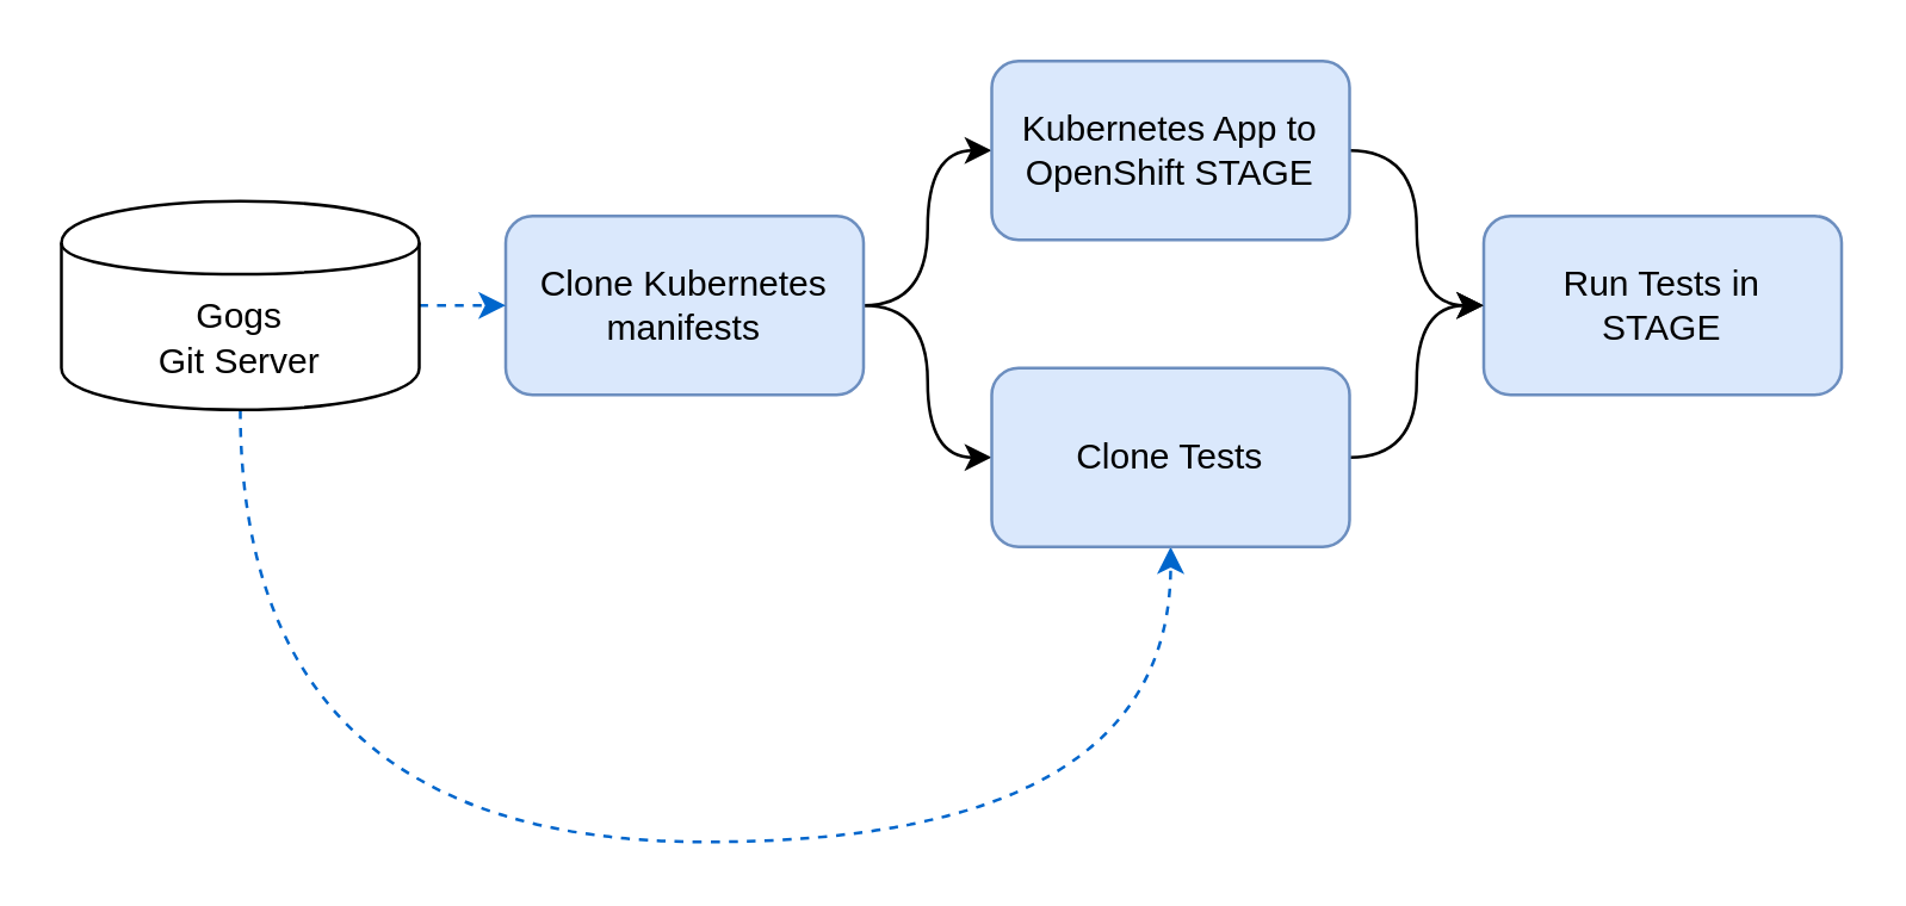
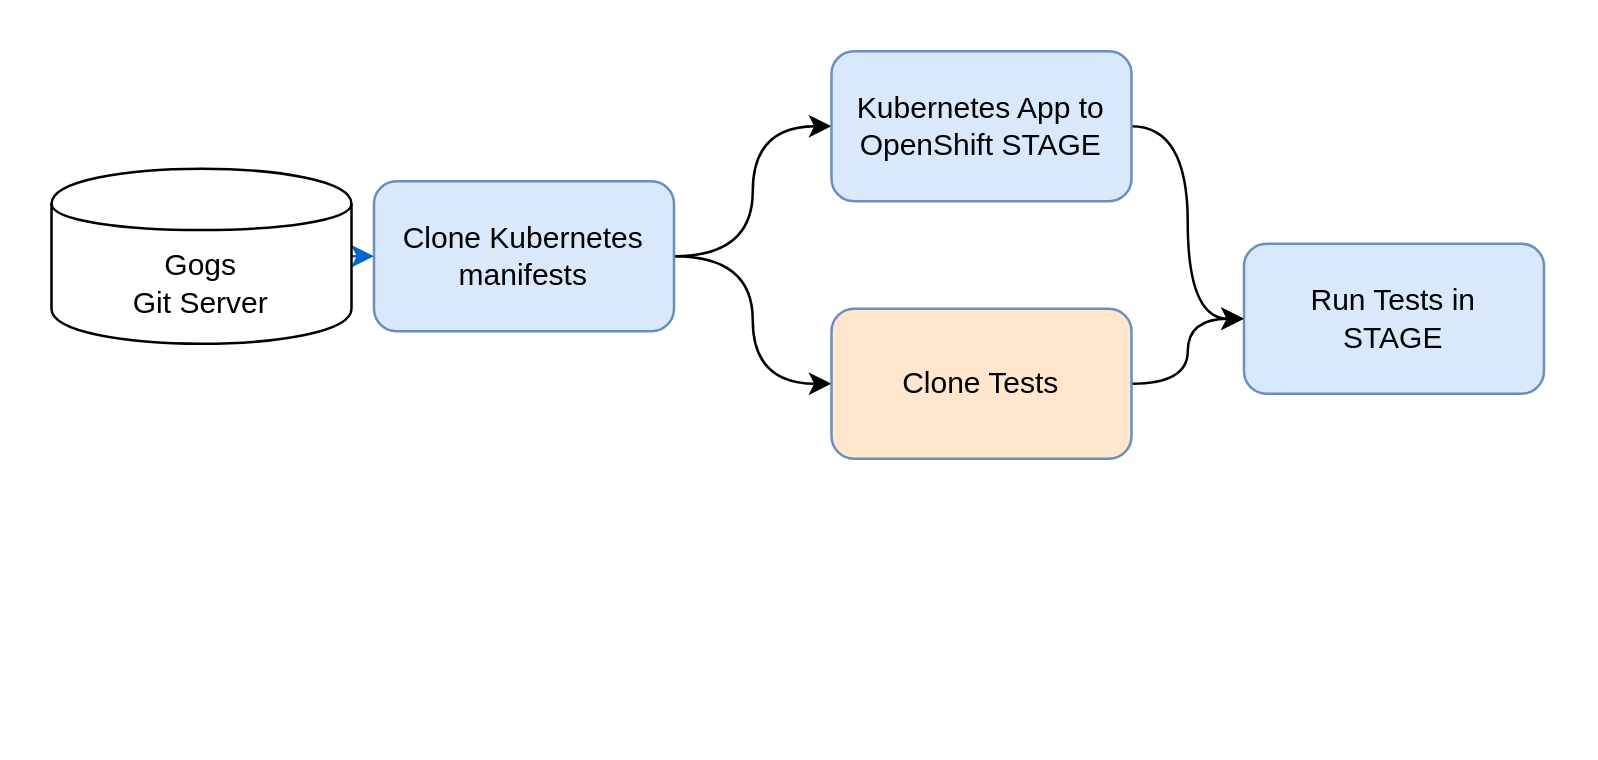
  <mxCell id="0" />
  <mxCell id="1" parent="0" />
  <mxCell id="2" style="edgeStyle=orthogonalEdgeStyle;rounded=0;orthogonalLoop=1;jettySize=auto;html=1;exitX=1;exitY=0.5;exitDx=0;exitDy=0;entryX=0;entryY=0.5;entryDx=0;entryDy=0;elbow=vertical;curved=1;" parent="1" source="4" target="12" edge="1"><mxGeometry relative="1" as="geometry" /></mxCell>
  <mxCell id="3" style="edgeStyle=orthogonalEdgeStyle;curved=1;rounded=0;orthogonalLoop=1;jettySize=auto;html=1;exitX=1;exitY=0.5;exitDx=0;exitDy=0;entryX=0;entryY=0.5;entryDx=0;entryDy=0;" parent="1" source="4" target="11" edge="1"><mxGeometry relative="1" as="geometry" /></mxCell>
- <mxCell id="4" value="Clone Kubernetes manifests" style="rounded=1;whiteSpace=wrap;html=1;fillColor=#dae8fc;strokeColor=#6c8ebf;" parent="1" vertex="1"><mxGeometry x="169" y="72" width="120" height="60" as="geometry" /></mxCell>
+ <mxCell id="4" value="Clone Kubernetes manifests" style="rounded=1;whiteSpace=wrap;html=1;fillColor=#dae8fc;strokeColor=#6c8ebf;" parent="1" vertex="1"><mxGeometry x="149" y="72" width="120" height="60" as="geometry" /></mxCell>
  <mxCell id="5" style="edgeStyle=orthogonalEdgeStyle;curved=1;rounded=0;orthogonalLoop=1;jettySize=auto;html=1;exitX=1;exitY=0.5;exitDx=0;exitDy=0;entryX=0;entryY=0.5;entryDx=0;entryDy=0;dashed=1;strokeColor=#0066CC;" parent="1" source="7" target="4" edge="1"><mxGeometry relative="1" as="geometry"><mxPoint x="97" y="102" as="sourcePoint" /><mxPoint x="147" y="102" as="targetPoint" /></mxGeometry></mxCell>
- <mxCell id="6" style="edgeStyle=orthogonalEdgeStyle;curved=1;rounded=0;orthogonalLoop=1;jettySize=auto;html=1;exitX=0.5;exitY=1;exitDx=0;exitDy=0;entryX=0.5;entryY=1;entryDx=0;entryDy=0;dashed=1;strokeColor=#0066CC;" edge="1" parent="1" source="7" target="11"><mxGeometry relative="1" as="geometry"><Array as="points"><mxPoint x="80" y="282" /><mxPoint x="392" y="282" /></Array></mxGeometry></mxCell>
  <mxCell id="7" value="Gogs &lt;br&gt;Git Server" style="shape=cylinder;whiteSpace=wrap;html=1;boundedLbl=1;backgroundOutline=1;" parent="1" vertex="1"><mxGeometry x="20" y="67" width="120" height="70" as="geometry" /></mxCell>
  <mxCell id="8" style="edgeStyle=orthogonalEdgeStyle;curved=1;rounded=0;orthogonalLoop=1;jettySize=auto;html=1;entryX=0;entryY=0.5;entryDx=0;entryDy=0;" parent="1" source="12" target="9" edge="1"><mxGeometry relative="1" as="geometry" /></mxCell>
- <mxCell id="9" value="Run Tests in &lt;br&gt;STAGE" style="rounded=1;whiteSpace=wrap;html=1;fillColor=#dae8fc;strokeColor=#6c8ebf;" parent="1" vertex="1"><mxGeometry x="497" y="72" width="120" height="60" as="geometry" /></mxCell>
+ <mxCell id="9" value="Run Tests in &lt;br&gt;STAGE" style="rounded=1;whiteSpace=wrap;html=1;fillColor=#dae8fc;strokeColor=#6c8ebf;" parent="1" vertex="1"><mxGeometry x="497" y="97" width="120" height="60" as="geometry" /></mxCell>
  <mxCell id="10" style="edgeStyle=orthogonalEdgeStyle;curved=1;rounded=0;orthogonalLoop=1;jettySize=auto;html=1;exitX=1;exitY=0.5;exitDx=0;exitDy=0;entryX=0;entryY=0.5;entryDx=0;entryDy=0;" parent="1" source="11" target="9" edge="1"><mxGeometry relative="1" as="geometry"><mxPoint x="480" y="162" as="targetPoint" /></mxGeometry></mxCell>
- <mxCell id="11" value="Clone Tests" style="rounded=1;whiteSpace=wrap;html=1;fillColor=#dae8fc;strokeColor=#6c8ebf;" parent="1" vertex="1"><mxGeometry x="332" y="123" width="120" height="60" as="geometry" /></mxCell>
+ <mxCell id="11" value="Clone Tests" style="rounded=1;whiteSpace=wrap;html=1;fillColor=#ffe6cc;strokeColor=#6c8ebf;" parent="1" vertex="1"><mxGeometry x="332" y="123" width="120" height="60" as="geometry" /></mxCell>
  <mxCell id="12" value="Kubernetes App to OpenShift STAGE" style="rounded=1;whiteSpace=wrap;html=1;fillColor=#dae8fc;strokeColor=#6c8ebf;" vertex="1" parent="1"><mxGeometry x="332" y="20" width="120" height="60" as="geometry" /></mxCell>
